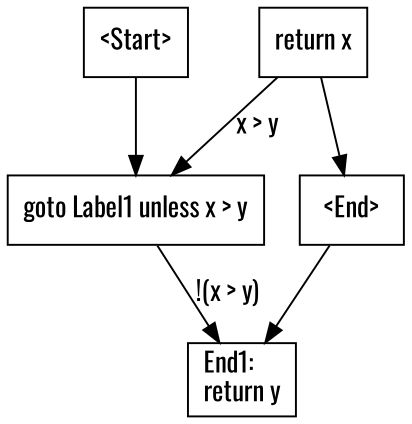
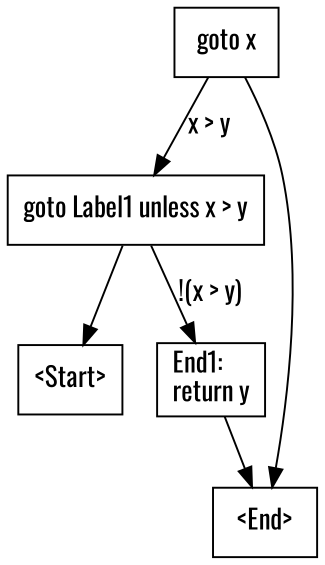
  digraph {
    fontname=Oswald
    node [fontname=Oswald shape=box]
    edge [fontname=Oswald]
    n1 [label="<Start>"]
    n2 [label="goto Label1 unless x > y"]
    n3 [label="End1:\lreturn y"]
-   n4 [label="return x"]
+   n4 [label="goto x"]
    n5 [label="<End>"]
-   n1 -> n2
+   n2 -> n1
    n2 -> n3 [label="!(x > y)"]
-   n5 -> n3
+   n3 -> n5
    n4 -> n2 [label="x > y"]
    n4 -> n5
  }
